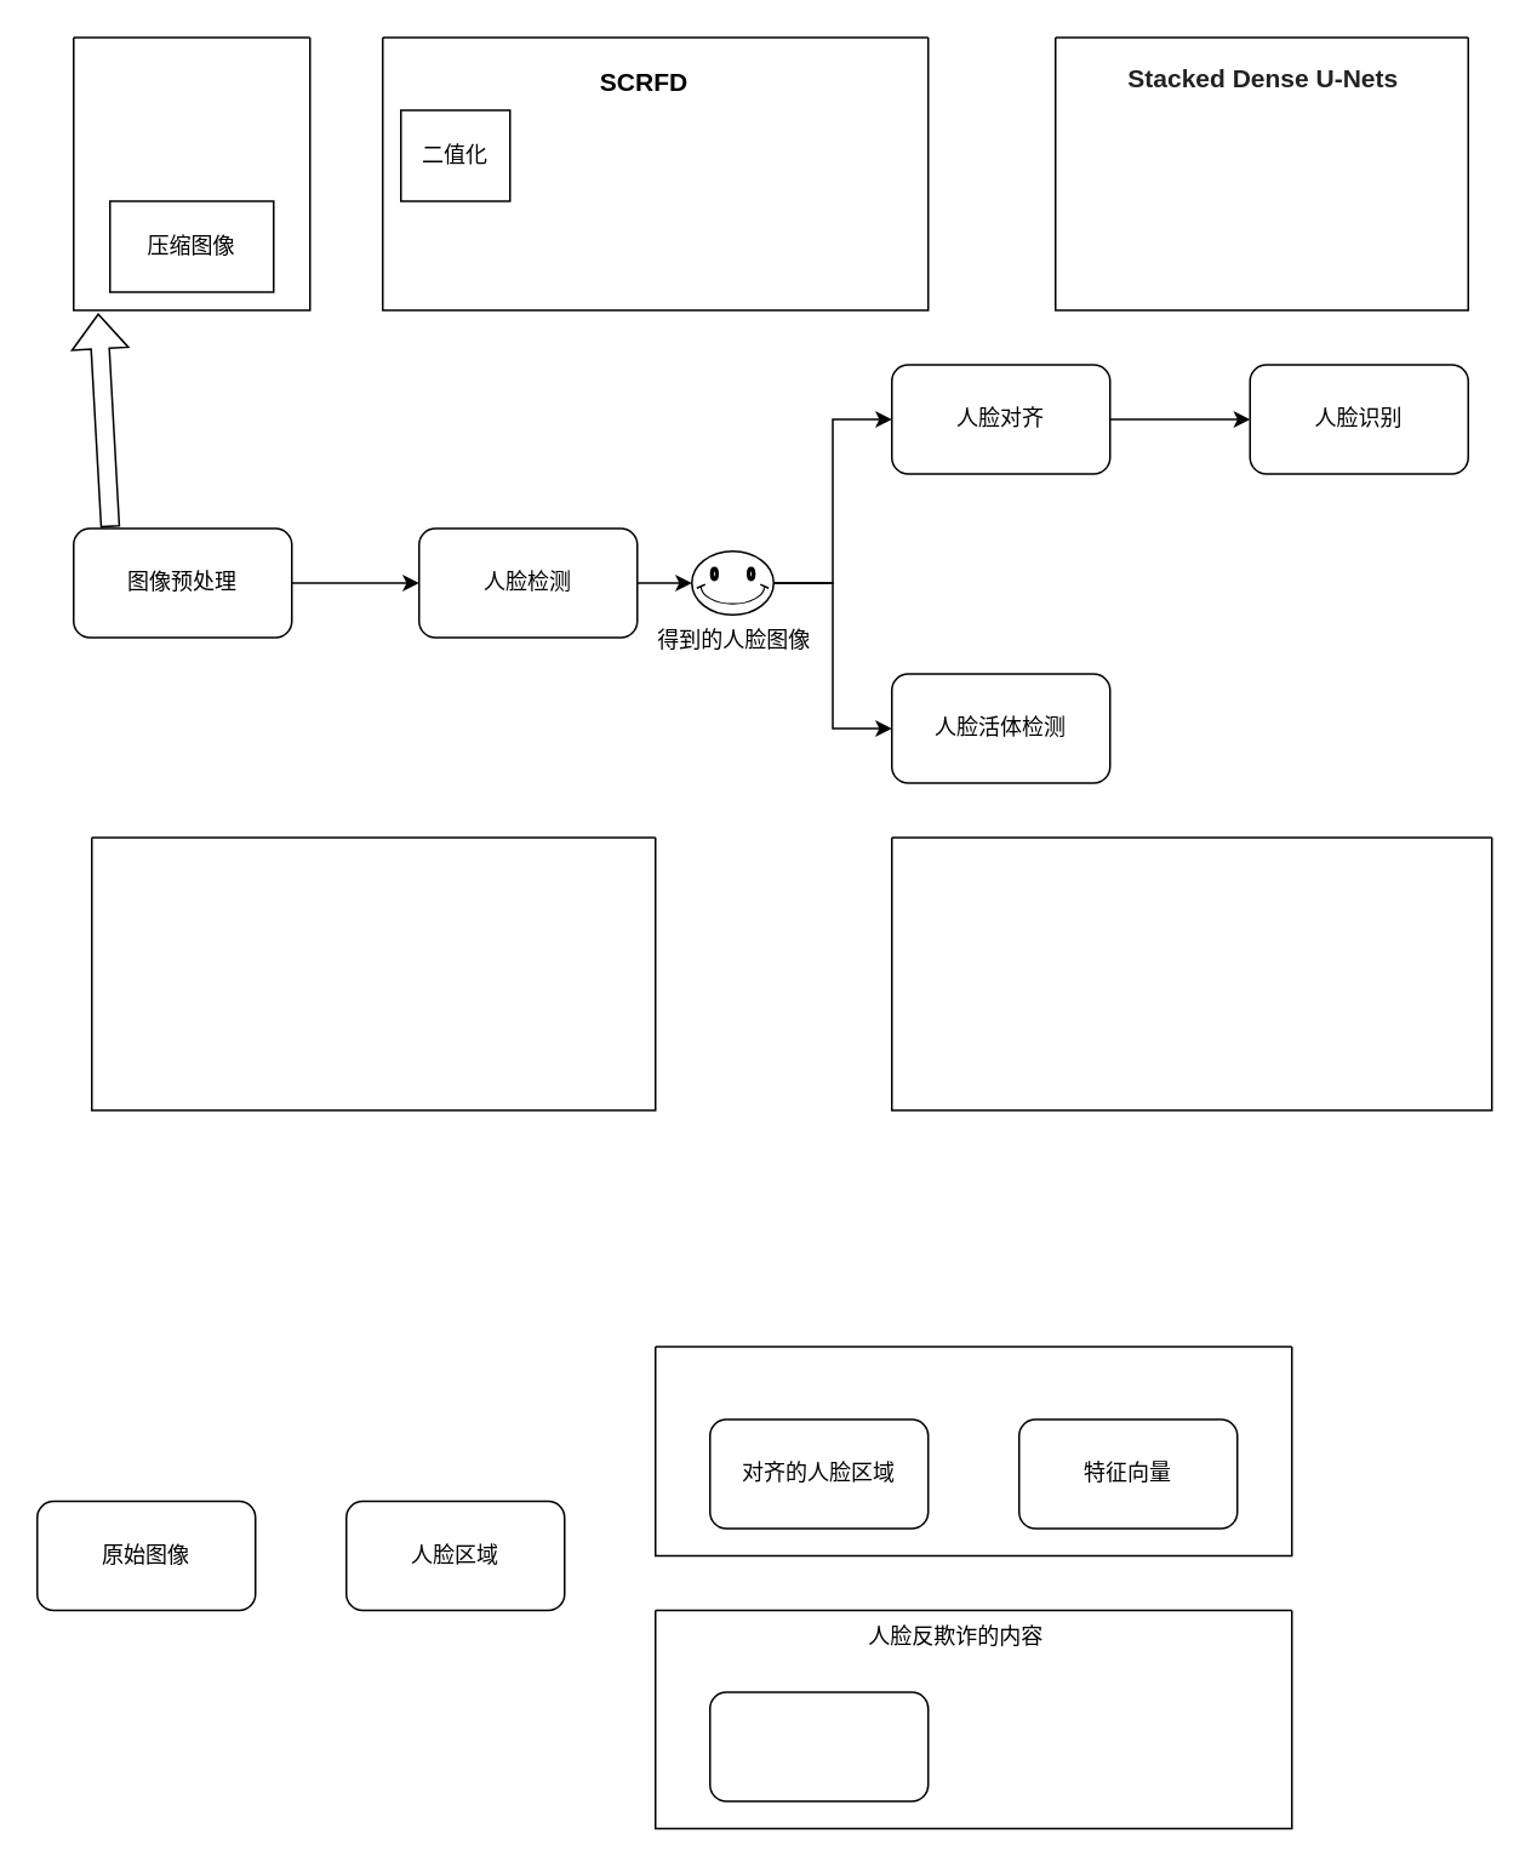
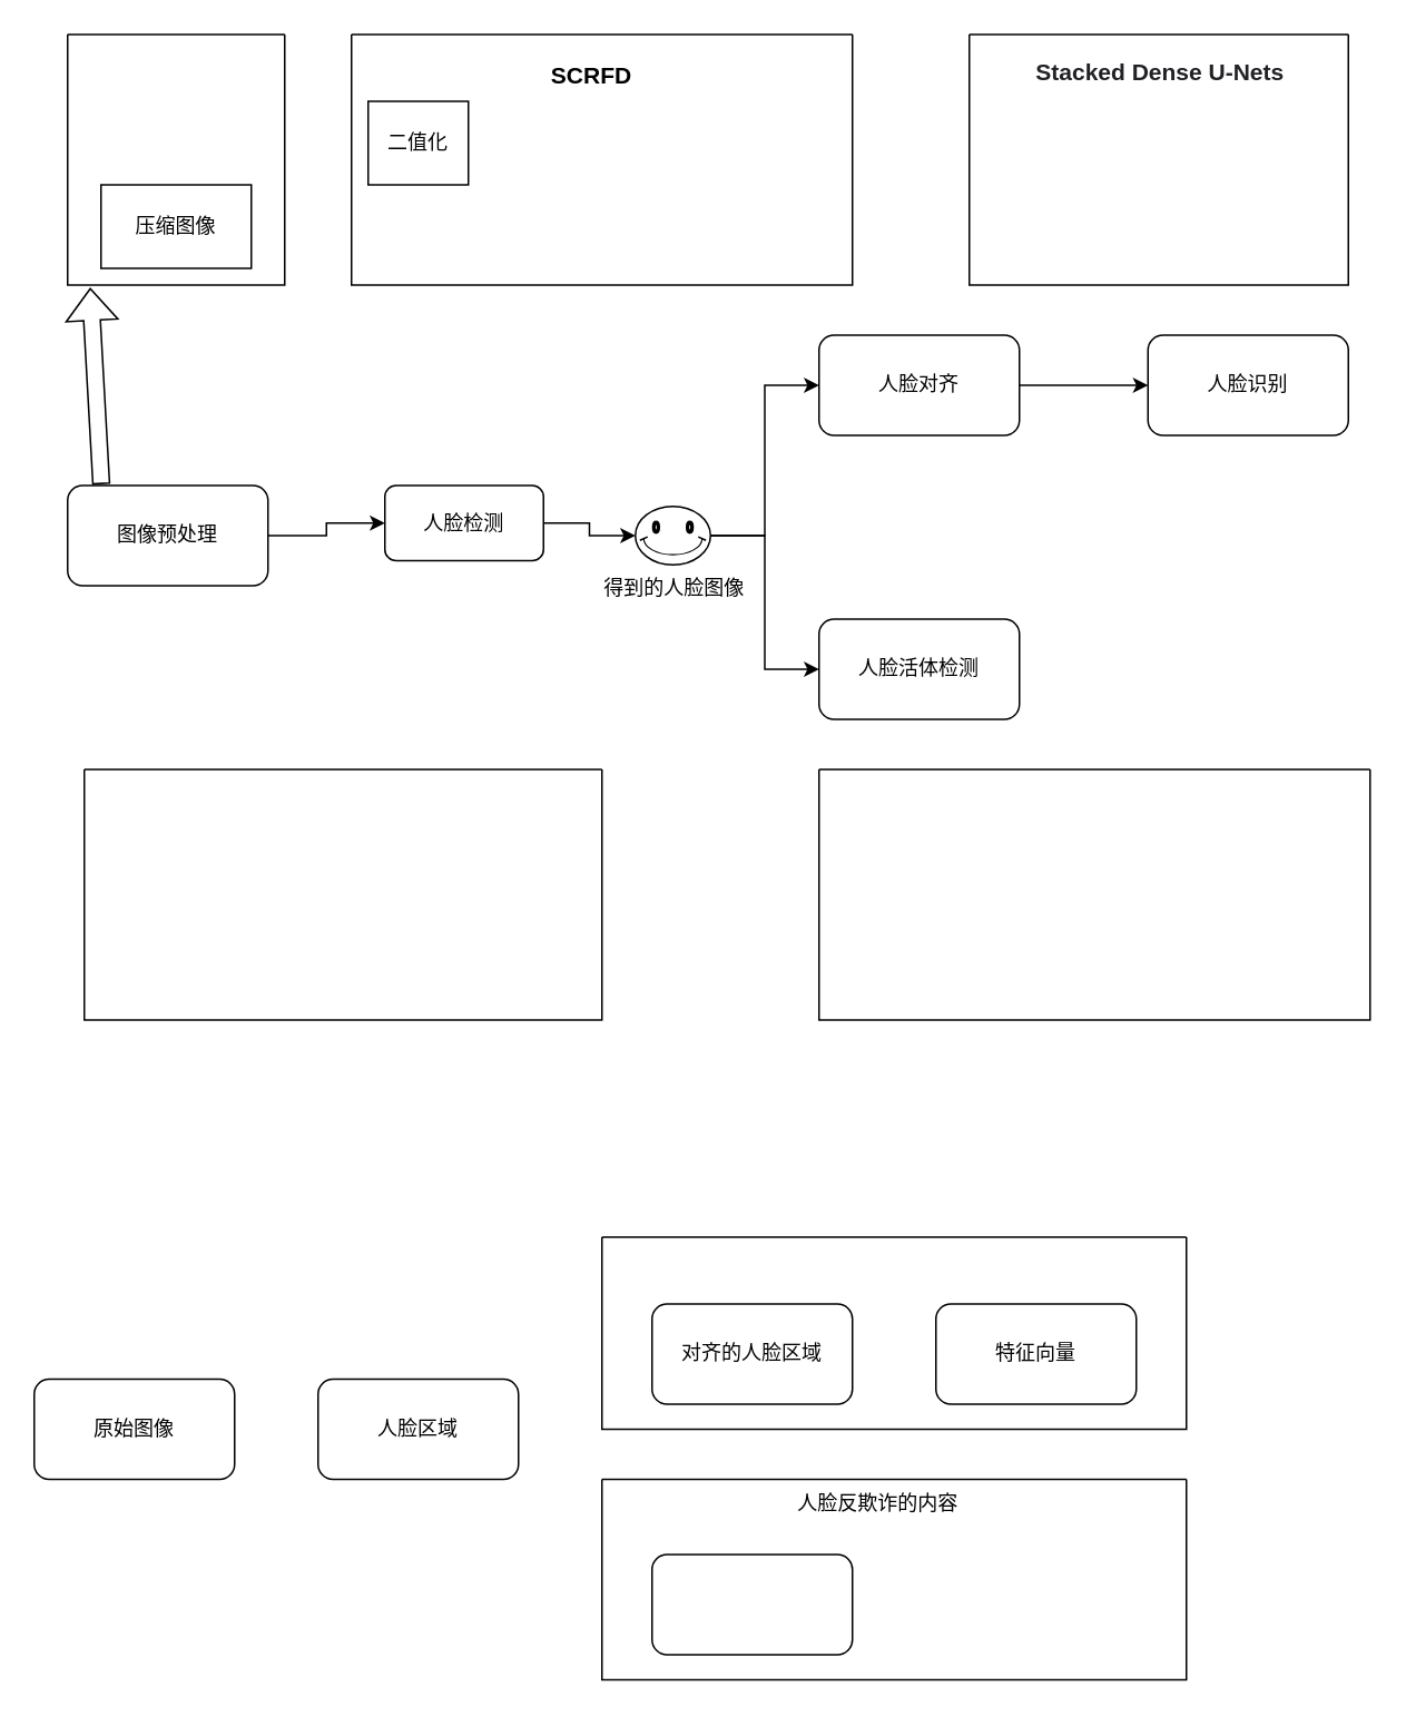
  <mxCell id="0" />
  <mxCell id="1" parent="0" />
  <mxCell id="2" style="edgeStyle=orthogonalEdgeStyle;rounded=0;orthogonalLoop=1;jettySize=auto;html=1;exitX=1;exitY=0.5;exitDx=0;exitDy=0;entryX=0;entryY=0.5;entryDx=0;entryDy=0;" edge="1" parent="1" source="3" target="5"><mxGeometry relative="1" as="geometry" /></mxCell>
  <mxCell id="3" value="图像预处理" style="rounded=1;whiteSpace=wrap;html=1;" vertex="1" parent="1"><mxGeometry x="40" y="290" width="120" height="60" as="geometry" /></mxCell>
  <mxCell id="4" style="edgeStyle=orthogonalEdgeStyle;rounded=0;orthogonalLoop=1;jettySize=auto;html=1;exitX=1;exitY=0.5;exitDx=0;exitDy=0;" edge="1" parent="1" source="5" target="20"><mxGeometry relative="1" as="geometry" /></mxCell>
- <mxCell id="5" value="人脸检测" style="rounded=1;whiteSpace=wrap;html=1;" vertex="1" parent="1"><mxGeometry x="230" y="290" width="120" height="60" as="geometry" /></mxCell>
+ <mxCell id="5" value="人脸检测" style="rounded=1;whiteSpace=wrap;html=1;" vertex="1" parent="1"><mxGeometry x="230" y="290" width="95" height="45" as="geometry" /></mxCell>
  <mxCell id="6" style="edgeStyle=orthogonalEdgeStyle;rounded=0;orthogonalLoop=1;jettySize=auto;html=1;exitX=1;exitY=0.5;exitDx=0;exitDy=0;" edge="1" parent="1" source="7" target="9"><mxGeometry relative="1" as="geometry" /></mxCell>
  <mxCell id="7" value="人脸对齐" style="rounded=1;whiteSpace=wrap;html=1;" vertex="1" parent="1"><mxGeometry x="490" y="200" width="120" height="60" as="geometry" /></mxCell>
  <mxCell id="8" value="人脸活体检测" style="rounded=1;whiteSpace=wrap;html=1;" vertex="1" parent="1"><mxGeometry x="490" y="370" width="120" height="60" as="geometry" /></mxCell>
  <mxCell id="9" value="人脸识别" style="rounded=1;whiteSpace=wrap;html=1;" vertex="1" parent="1"><mxGeometry x="687" y="200" width="120" height="60" as="geometry" /></mxCell>
  <mxCell id="10" value="原始图像" style="rounded=1;whiteSpace=wrap;html=1;" vertex="1" parent="1"><mxGeometry x="20" y="825" width="120" height="60" as="geometry" /></mxCell>
  <mxCell id="11" value="人脸区域" style="rounded=1;whiteSpace=wrap;html=1;" vertex="1" parent="1"><mxGeometry x="190" y="825" width="120" height="60" as="geometry" /></mxCell>
  <mxCell id="12" value="" style="swimlane;startSize=0;" vertex="1" parent="1"><mxGeometry x="360" y="740" width="350" height="115" as="geometry" /></mxCell>
  <mxCell id="13" value="特征向量" style="rounded=1;whiteSpace=wrap;html=1;" vertex="1" parent="12"><mxGeometry x="200" y="40" width="120" height="60" as="geometry" /></mxCell>
  <mxCell id="14" value="对齐的人脸区域" style="rounded=1;whiteSpace=wrap;html=1;" vertex="1" parent="12"><mxGeometry x="30" y="40" width="120" height="60" as="geometry" /></mxCell>
  <mxCell id="15" value="" style="swimlane;startSize=0;" vertex="1" parent="1"><mxGeometry x="360" y="885" width="350" height="120" as="geometry" /></mxCell>
  <mxCell id="16" value="" style="rounded=1;whiteSpace=wrap;html=1;" vertex="1" parent="15"><mxGeometry x="30" y="45" width="120" height="60" as="geometry" /></mxCell>
  <mxCell id="17" value="人脸反欺诈的内容" style="text;html=1;align=center;verticalAlign=middle;resizable=0;points=[];autosize=1;strokeColor=none;fillColor=none;" vertex="1" parent="15"><mxGeometry x="105" width="120" height="30" as="geometry" /></mxCell>
  <mxCell id="18" style="edgeStyle=orthogonalEdgeStyle;rounded=0;orthogonalLoop=1;jettySize=auto;html=1;exitX=1;exitY=0.5;exitDx=0;exitDy=0;exitPerimeter=0;entryX=0;entryY=0.5;entryDx=0;entryDy=0;" edge="1" parent="1" source="20" target="8"><mxGeometry relative="1" as="geometry" /></mxCell>
  <mxCell id="19" style="edgeStyle=orthogonalEdgeStyle;rounded=0;orthogonalLoop=1;jettySize=auto;html=1;exitX=1;exitY=0.5;exitDx=0;exitDy=0;exitPerimeter=0;entryX=0;entryY=0.5;entryDx=0;entryDy=0;" edge="1" parent="1" source="20" target="7"><mxGeometry relative="1" as="geometry" /></mxCell>
  <mxCell id="20" value="得到的人脸图像" style="verticalLabelPosition=bottom;verticalAlign=top;html=1;shape=mxgraph.basic.smiley" vertex="1" parent="1"><mxGeometry x="380" y="302.5" width="45" height="35" as="geometry" /></mxCell>
  <mxCell id="21" value="" style="swimlane;startSize=0;&#10;dotted" vertex="1" parent="1"><mxGeometry x="40" y="20" width="130" height="150" as="geometry" /></mxCell>
  <mxCell id="22" value="压缩图像" style="rounded=0;whiteSpace=wrap;html=1;" vertex="1" parent="21"><mxGeometry x="20" y="90" width="90" height="50" as="geometry" /></mxCell>
  <mxCell id="23" value="" style="swimlane;startSize=0;" vertex="1" parent="1"><mxGeometry x="50" y="460" width="310" height="150" as="geometry" /></mxCell>
  <mxCell id="24" value="" style="swimlane;startSize=0;" vertex="1" parent="1"><mxGeometry x="210" y="20" width="300" height="150" as="geometry" /></mxCell>
  <mxCell id="25" value="二值化" style="rounded=0;whiteSpace=wrap;html=1;" vertex="1" parent="24"><mxGeometry x="10" y="40" width="60" height="50" as="geometry" /></mxCell>
  <mxCell id="26" value="&lt;b&gt;SCRFD&lt;/b&gt;" style="text;html=1;strokeColor=none;fillColor=none;align=center;verticalAlign=middle;whiteSpace=wrap;rounded=0;fontSize=14;" vertex="1" parent="24"><mxGeometry x="114" y="10" width="60" height="30" as="geometry" /></mxCell>
  <mxCell id="27" style="edgeStyle=orthogonalEdgeStyle;rounded=0;orthogonalLoop=1;jettySize=auto;html=1;exitX=0.5;exitY=1;exitDx=0;exitDy=0;fontSize=14;" edge="1" parent="24" source="25" target="25"><mxGeometry relative="1" as="geometry" /></mxCell>
  <mxCell id="28" value="" style="swimlane;startSize=0;" vertex="1" parent="1"><mxGeometry x="580" y="20" width="227" height="150" as="geometry" /></mxCell>
  <mxCell id="29" value="&lt;h1 style=&quot;box-sizing: border-box; outline: 0px; margin: 0px; padding: 0px; font-family: &amp;quot;PingFang SC&amp;quot;, &amp;quot;Microsoft YaHei&amp;quot;, SimHei, Arial, SimSun; overflow-wrap: break-word; color: rgb(34, 34, 38); word-break: break-all; font-variant-ligatures: common-ligatures; text-align: start; background-color: rgb(255, 255, 255);&quot; id=&quot;articleContentId&quot; class=&quot;title-article&quot;&gt;&lt;font style=&quot;font-size: 14px;&quot;&gt;Stacked Dense U-Nets&lt;/font&gt;&lt;/h1&gt;" style="text;html=1;align=center;verticalAlign=middle;resizable=0;points=[];autosize=1;strokeColor=none;fillColor=none;" vertex="1" parent="28"><mxGeometry x="23.5" width="180" height="40" as="geometry" /></mxCell>
  <mxCell id="30" value="" style="swimlane;startSize=0;" vertex="1" parent="1"><mxGeometry x="490" y="460" width="330" height="150" as="geometry" /></mxCell>
  <mxCell id="31" value="" style="shape=flexArrow;endArrow=classic;html=1;rounded=0;exitX=0.168;exitY=-0.012;exitDx=0;exitDy=0;exitPerimeter=0;entryX=0.104;entryY=1.011;entryDx=0;entryDy=0;entryPerimeter=0;" edge="1" parent="1" source="3" target="21"><mxGeometry width="50" height="50" relative="1" as="geometry"><mxPoint x="90" y="250" as="sourcePoint" /><mxPoint x="60" y="180" as="targetPoint" /></mxGeometry></mxCell>
